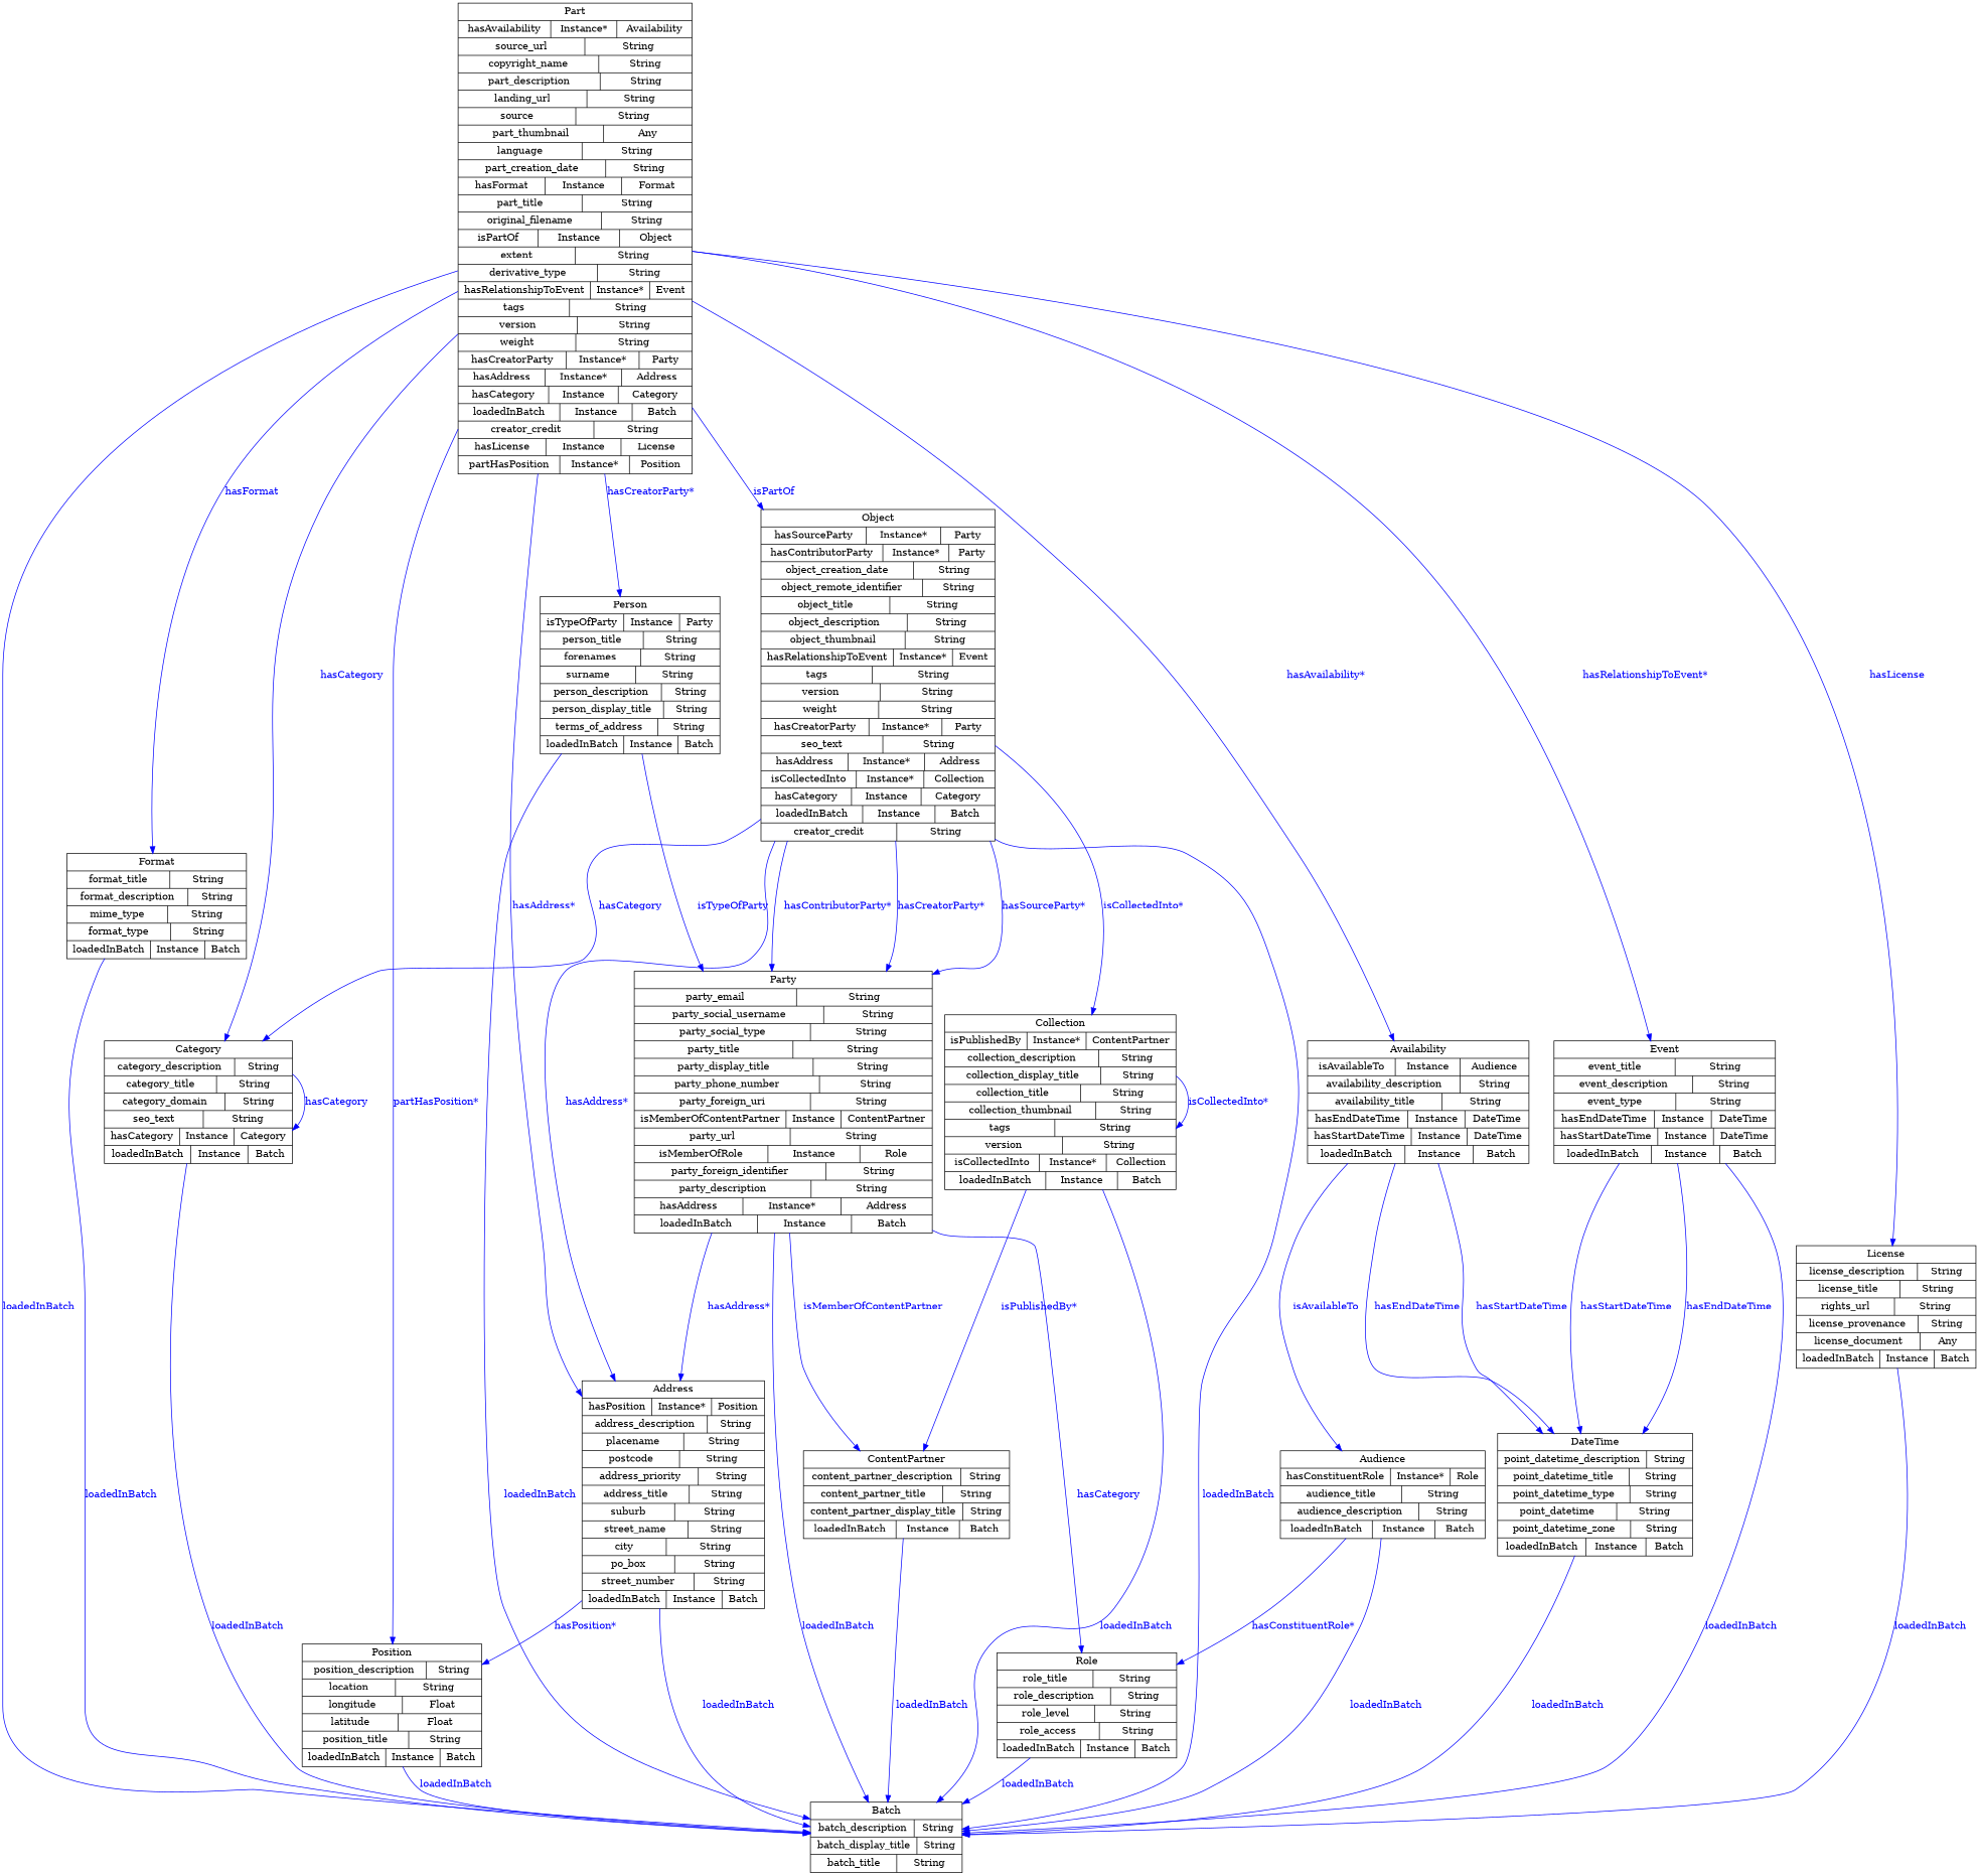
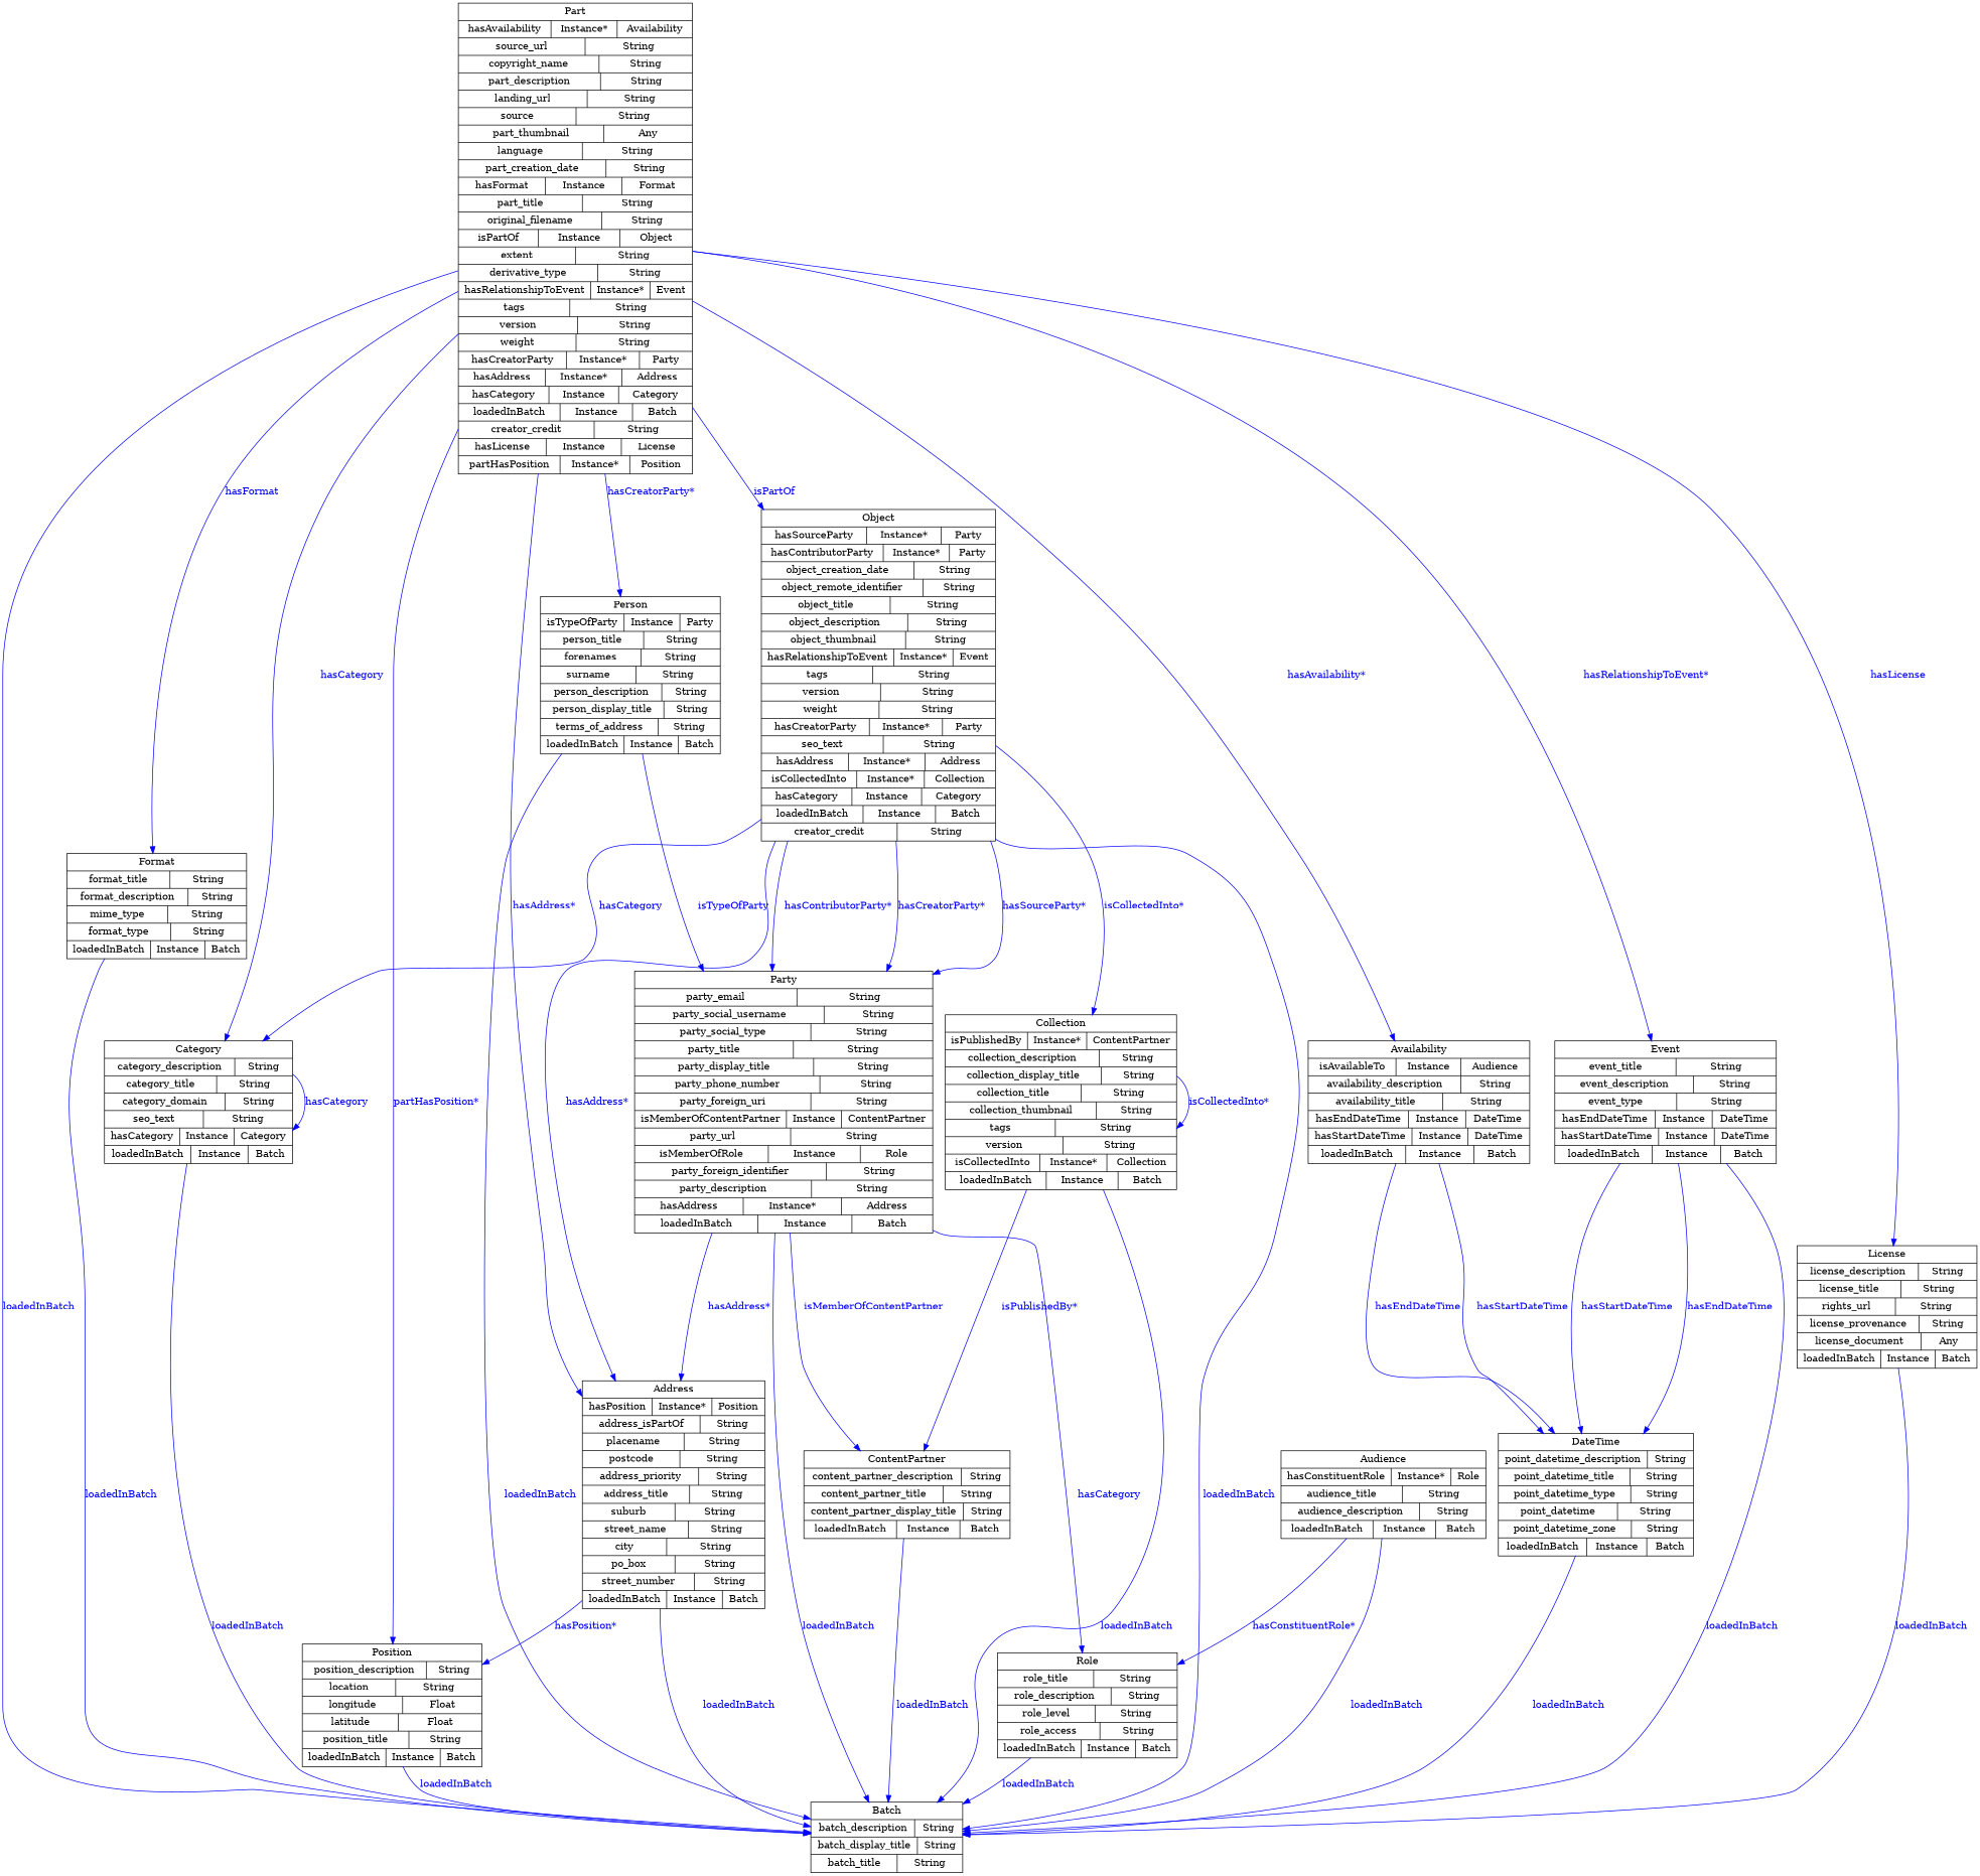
  digraph {
    node [color="0.0,0.0,0.0" fontcolor="0.0,0.0,0.0" shape=record]
    edge [color="0.6666667,1.0,1.0" fontcolor="0.6666667,1.0,1.0" style=filled]
    n1 [height=1.74 label="{ContentPartner|{content_partner_description|String}|{content_partner_title|String}|{content_partner_display_title|String}|{loadedInBatch|Instance|{Batch}}}" width=4.11]
    n2 [height=1.39 label="{Batch|{batch_description|String}|{batch_display_title|String}|{batch_title|String}}" width=3.03]
    n3 [height=3.47 label="{Collection|{isPublishedBy|Instance*|{ContentPartner}}|{collection_description|String}|{collection_display_title|String}|{collection_title|String}|{collection_thumbnail|String}|{tags|String}|{version|String}|{isCollectedInto|Instance*|{Collection}}|{loadedInBatch|Instance|{Batch}}}" width=4.61]
    n4 [height=2.43 label="{Position|{position_description|String}|{location|String}|{longitude|Float}|{latitude|Float}|{position_title|String}|{loadedInBatch|Instance|{Batch}}}" width=3.58]
    n5 [height=3.12 label="{Person|{isTypeOfParty|Instance|{Party}}|{person_title|String}|{forenames|String}|{surname|String}|{person_description|String}|{person_display_title|String}|{terms_of_address|String}|{loadedInBatch|Instance|{Batch}}}" width=3.58]
    n6 [height=5.21 label="{Party|{party_email|String}|{party_social_username|String}|{party_social_type|String}|{party_title|String}|{party_display_title|String}|{party_phone_number|String}|{party_foreign_uri|String}|{isMemberOfContentPartner|Instance|{ContentPartner}}|{party_url|String}|{isMemberOfRole|Instance|{Role}}|{party_foreign_identifier|String}|{party_description|String}|{hasAddress|Instance*|{Address}}|{loadedInBatch|Instance|{Batch}}}" width=5.94]
    n7 [height=2.08 label="{Role|{role_title|String}|{role_description|String}|{role_level|String}|{role_access|String}|{loadedInBatch|Instance|{Batch}}}" width=3.58]
-   n8 [height=4.51 label="{Address|{hasPosition|Instance*|{Position}}|{address_description|String}|{placename|String}|{postcode|String}|{address_priority|String}|{address_title|String}|{suburb|String}|{street_name|String}|{city|String}|{po_box|String}|{street_number|String}|{loadedInBatch|Instance|{Batch}}}" width=3.64]
+   n8 [height=4.51 label="{Address|{hasPosition|Instance*|{Position}}|{address_isPartOf|String}|{placename|String}|{postcode|String}|{address_priority|String}|{address_title|String}|{suburb|String}|{street_name|String}|{city|String}|{po_box|String}|{street_number|String}|{loadedInBatch|Instance|{Batch}}}" width=3.64]
    n9 [height=2.43 label="{Category|{category_description|String}|{category_title|String}|{category_domain|String}|{seo_text|String}|{hasCategory|Instance|{Category}}|{loadedInBatch|Instance|{Batch}}}" width=3.75]
    n10 [height=9.38 label="{Part|{hasAvailability|Instance*|{Availability}}|{source_url|String}|{copyright_name|String}|{part_description|String}|{landing_url|String}|{source|String}|{part_thumbnail|Any}|{language|String}|{part_creation_date|String}|{hasFormat|Instance|{Format}}|{part_title|String}|{original_filename|String}|{isPartOf|Instance|{Object}}|{extent|String}|{derivative_type|String}|{hasRelationshipToEvent|Instance*|{Event}}|{tags|String}|{version|String}|{weight|String}|{hasCreatorParty|Instance*|{Party}}|{hasAddress|Instance*|{Address}}|{hasCategory|Instance|{Category}}|{loadedInBatch|Instance|{Batch}}|{creator_credit|String}|{hasLicense|Instance|{License}}|{partHasPosition|Instance*|{Position}}}" width=4.67]
    n11 [height=2.43 label="{Availability|{isAvailableTo|Instance|{Audience}}|{availability_description|String}|{availability_title|String}|{hasEndDateTime|Instance|{DateTime}}|{hasStartDateTime|Instance|{DateTime}}|{loadedInBatch|Instance|{Batch}}}" width=4.42]
    n12 [height=2.08 label="{Format|{format_title|String}|{format_description|String}|{mime_type|String}|{format_type|String}|{loadedInBatch|Instance|{Batch}}}" width=3.58]
    n13 [height=6.60 label="{Object|{hasSourceParty|Instance*|{Party}}|{hasContributorParty|Instance*|{Party}}|{object_creation_date|String}|{object_remote_identifier|String}|{object_title|String}|{object_description|String}|{object_thumbnail|String}|{hasRelationshipToEvent|Instance*|{Event}}|{tags|String}|{version|String}|{weight|String}|{hasCreatorParty|Instance*|{Party}}|{seo_text|String}|{hasAddress|Instance*|{Address}}|{isCollectedInto|Instance*|{Collection}}|{hasCategory|Instance|{Category}}|{loadedInBatch|Instance|{Batch}}|{creator_credit|String}}" width=4.67]
    n14 [height=2.43 label="{Event|{event_title|String}|{event_description|String}|{event_type|String}|{hasEndDateTime|Instance|{DateTime}}|{hasStartDateTime|Instance|{DateTime}}|{loadedInBatch|Instance|{Batch}}}" width=4.42]
    n15 [height=2.43 label="{License|{license_description|String}|{license_title|String}|{rights_url|String}|{license_provenance|String}|{license_document|Any}|{loadedInBatch|Instance|{Batch}}}" width=3.58]
    n16 [height=2.43 label="{DateTime|{point_datetime_description|String}|{point_datetime_title|String}|{point_datetime_type|String}|{point_datetime|String}|{point_datetime_zone|String}|{loadedInBatch|Instance|{Batch}}}" width=3.89]
    n17 [height=1.74 label="{Audience|{hasConstituentRole|Instance*|{Role}}|{audience_title|String}|{audience_description|String}|{loadedInBatch|Instance|{Batch}}}" width=4.08]
    n1 -> n2 [label=loadedInBatch]
    n3 -> n1 [label="isPublishedBy*"]
    n3 -> n2 [label=loadedInBatch]
    n3 -> n3 [label="isCollectedInto*"]
    n4 -> n2 [label=loadedInBatch]
    n5 -> n2 [label=loadedInBatch]
    n5 -> n6 [label=isTypeOfParty]
    n6 -> n1 [label=isMemberOfContentPartner]
    n6 -> n2 [label=loadedInBatch]
    n6 -> n7 [label=hasCategory]
    n6 -> n8 [label="hasAddress*"]
    n7 -> n2 [label=loadedInBatch]
    n8 -> n2 [label=loadedInBatch]
    n8 -> n4 [label="hasPosition*"]
    n9 -> n2 [label=loadedInBatch]
    n9 -> n9 [label=hasCategory]
    n10 -> n2 [label=loadedInBatch]
    n10 -> n4 [label="partHasPosition*"]
    n10 -> n5 [label="hasCreatorParty*"]
    n10 -> n8 [label="hasAddress*"]
    n10 -> n9 [label=hasCategory]
    n10 -> n11 [label="hasAvailability*"]
    n10 -> n12 [label=hasFormat]
    n10 -> n13 [label=isPartOf]
    n10 -> n14 [label="hasRelationshipToEvent*"]
    n10 -> n15 [label=hasLicense]
    n11 -> n16 [label=hasEndDateTime]
    n11 -> n16 [label=hasStartDateTime]
-   n11 -> n17 [label=isAvailableTo]
    n12 -> n2 [label=loadedInBatch]
    n13 -> n2 [label=loadedInBatch]
    n13 -> n3 [label="isCollectedInto*"]
    n13 -> n6 [label="hasSourceParty*"]
    n13 -> n6 [label="hasContributorParty*"]
    n13 -> n6 [label="hasCreatorParty*"]
    n13 -> n8 [label="hasAddress*"]
    n13 -> n9 [label=hasCategory]
    n14 -> n2 [label=loadedInBatch]
    n14 -> n16 [label=hasEndDateTime]
    n14 -> n16 [label=hasStartDateTime]
    n15 -> n2 [label=loadedInBatch]
    n16 -> n2 [label=loadedInBatch]
    n17 -> n2 [label=loadedInBatch]
    n17 -> n7 [label="hasConstituentRole*"]
  }
